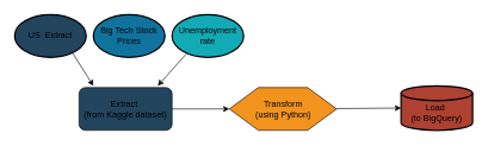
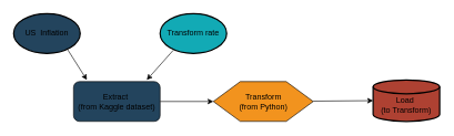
  <mxCell id="0" />
  <mxCell id="1" parent="0" />
- <mxCell id="2" value="&lt;br&gt;Load&amp;nbsp;&lt;br&gt;(to BigQuery)" style="strokeWidth=2;html=1;shape=mxgraph.flowchart.database;whiteSpace=wrap;fillColor=#AE4132;" vertex="1" parent="1"><mxGeometry x="560" y="120" width="100" height="62.5" as="geometry" /></mxCell>
- <mxCell id="3" value="Transform&lt;br&gt;(using Python)" style="verticalLabelPosition=middle;verticalAlign=middle;html=1;shape=hexagon;perimeter=hexagonPerimeter2;arcSize=6;size=0.27;labelPosition=center;align=center;fillColor=#F2931E;" vertex="1" parent="1"><mxGeometry x="320" y="122.5" width="150" height="60" as="geometry" /></mxCell>
- <mxCell id="4" value="US&amp;nbsp; Extract" style="strokeWidth=2;html=1;shape=mxgraph.flowchart.start_1;whiteSpace=wrap;fillColor=#23445D;" vertex="1" parent="1"><mxGeometry x="20" y="20" width="100" height="60" as="geometry" /></mxCell>
- <mxCell id="5" value="Unemployment rate" style="strokeWidth=2;html=1;shape=mxgraph.flowchart.start_1;whiteSpace=wrap;fillColor=#12AAB5;" vertex="1" parent="1"><mxGeometry x="240" y="20" width="100" height="60" as="geometry" /></mxCell>
- <mxCell id="6" value="Big Tech Stock Prices" style="strokeWidth=2;html=1;shape=mxgraph.flowchart.start_1;whiteSpace=wrap;fillColor=#10739E;" vertex="1" parent="1"><mxGeometry x="130" y="20" width="100" height="60" as="geometry" /></mxCell>
+ <mxCell id="2" value="&lt;br&gt;Load&amp;nbsp;&lt;br&gt;(to Transform)" style="strokeWidth=2;html=1;shape=mxgraph.flowchart.database;whiteSpace=wrap;fillColor=#AE4132;" vertex="1" parent="1"><mxGeometry x="560" y="120" width="100" height="62.5" as="geometry" /></mxCell>
+ <mxCell id="3" value="Transform&lt;br&gt;(from Python)" style="verticalLabelPosition=middle;verticalAlign=middle;html=1;shape=hexagon;perimeter=hexagonPerimeter2;arcSize=6;size=0.27;labelPosition=center;align=center;fillColor=#F2931E;" vertex="1" parent="1"><mxGeometry x="320" y="122.5" width="150" height="60" as="geometry" /></mxCell>
+ <mxCell id="4" value="US&amp;nbsp; Inflation" style="strokeWidth=2;html=1;shape=mxgraph.flowchart.start_1;whiteSpace=wrap;fillColor=#23445D;" vertex="1" parent="1"><mxGeometry x="20" y="20" width="100" height="60" as="geometry" /></mxCell>
+ <mxCell id="5" value="Transform rate" style="strokeWidth=2;html=1;shape=mxgraph.flowchart.start_1;whiteSpace=wrap;fillColor=#12AAB5;" vertex="1" parent="1"><mxGeometry x="240" y="20" width="100" height="60" as="geometry" /></mxCell>
  <mxCell id="7" value="Extract&amp;nbsp;&lt;br&gt;(from Kaggle dataset)" style="rounded=1;whiteSpace=wrap;html=1;fillColor=#23445d;" vertex="1" parent="1"><mxGeometry x="110" y="122.5" width="130" height="60" as="geometry" /></mxCell>
  <mxCell id="8" value="" style="endArrow=classic;html=1;rounded=0;" edge="1" parent="1"><mxGeometry width="50" height="50" relative="1" as="geometry"><mxPoint x="100" y="72.5" as="sourcePoint" /><mxPoint x="130" y="120" as="targetPoint" /></mxGeometry></mxCell>
  <mxCell id="9" value="" style="endArrow=classic;html=1;rounded=0;" edge="1" parent="1"><mxGeometry width="50" height="50" relative="1" as="geometry"><mxPoint x="260" y="75" as="sourcePoint" /><mxPoint x="220" y="120" as="targetPoint" /></mxGeometry></mxCell>
  <mxCell id="10" value="" style="endArrow=classic;html=1;rounded=0;exitX=1;exitY=0.5;exitDx=0;exitDy=0;entryX=0;entryY=0.5;entryDx=0;entryDy=0;" edge="1" parent="1" source="7" target="3"><mxGeometry width="50" height="50" relative="1" as="geometry"><mxPoint x="280" y="140" as="sourcePoint" /><mxPoint x="330" y="90" as="targetPoint" /></mxGeometry></mxCell>
  <mxCell id="11" value="" style="endArrow=classic;html=1;rounded=0;entryX=0;entryY=0.5;entryDx=0;entryDy=0;entryPerimeter=0;" edge="1" parent="1" target="2"><mxGeometry width="50" height="50" relative="1" as="geometry"><mxPoint x="470" y="152" as="sourcePoint" /><mxPoint x="530" y="152" as="targetPoint" /></mxGeometry></mxCell>
